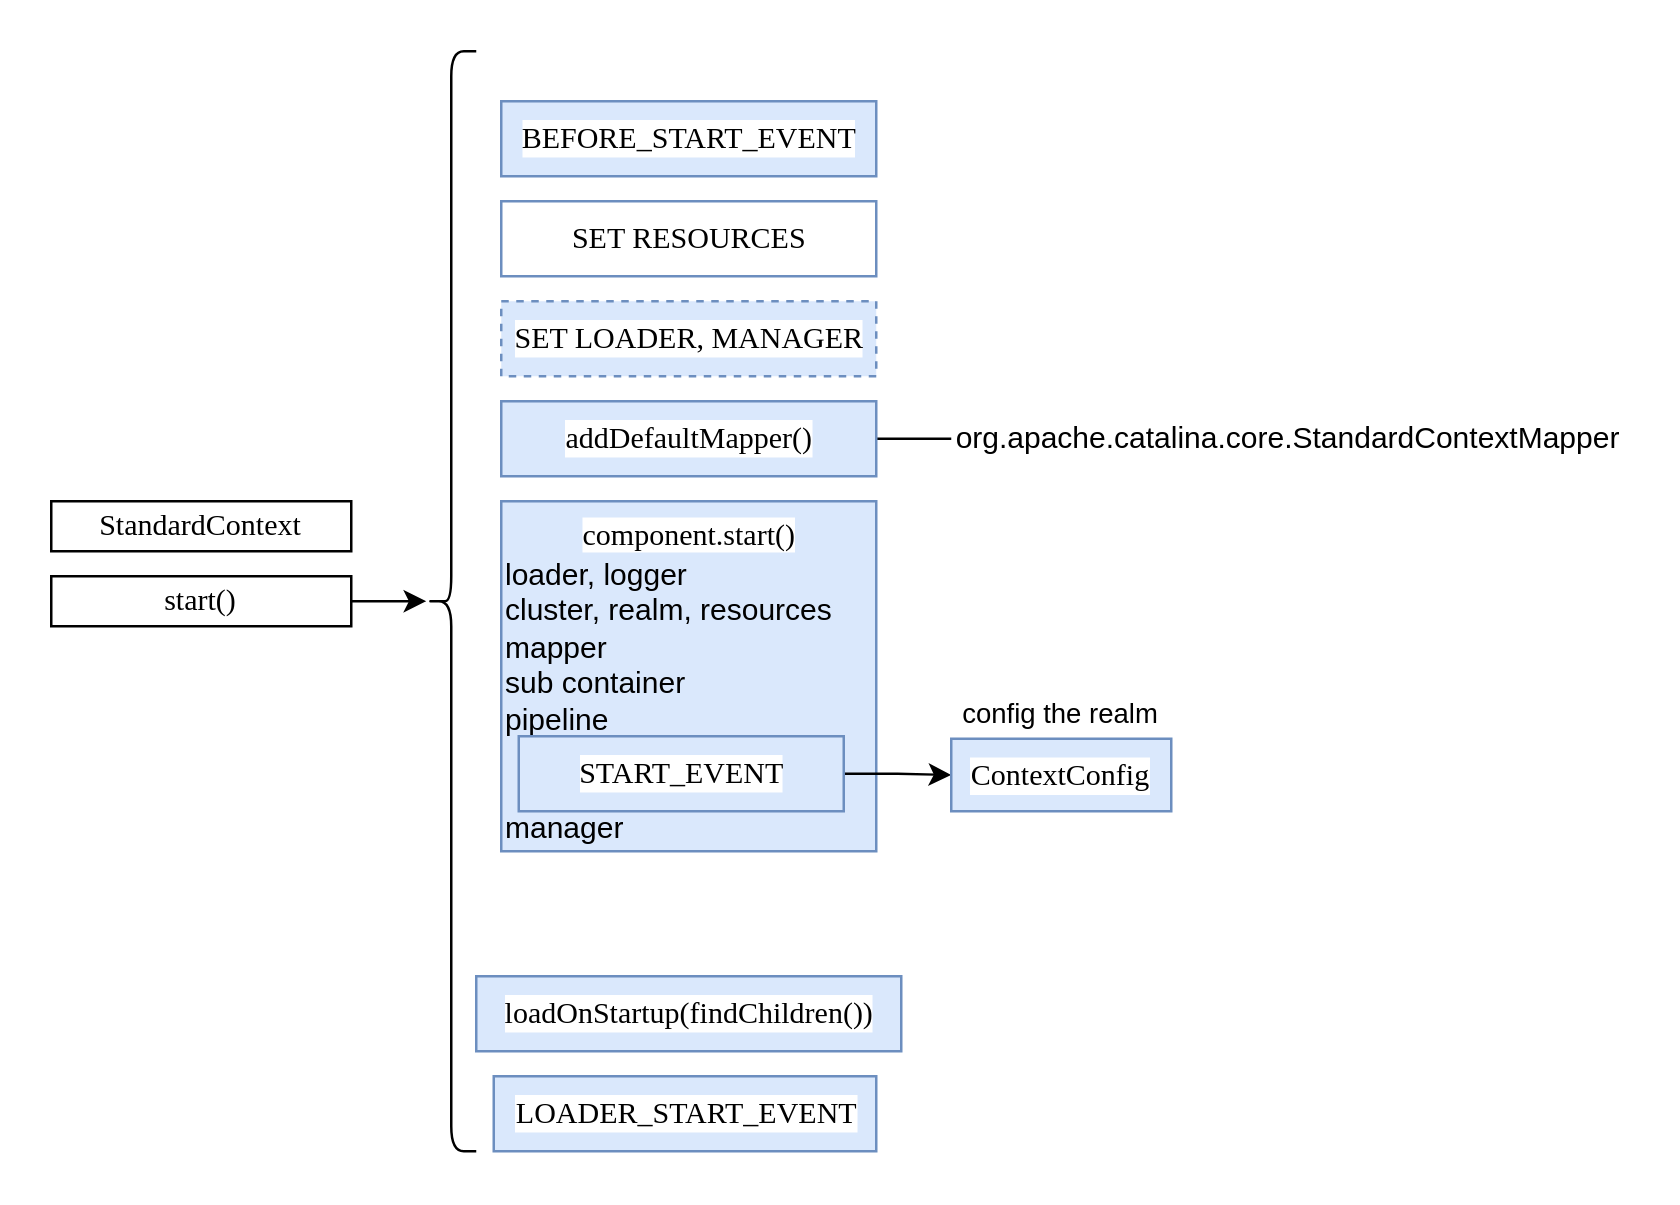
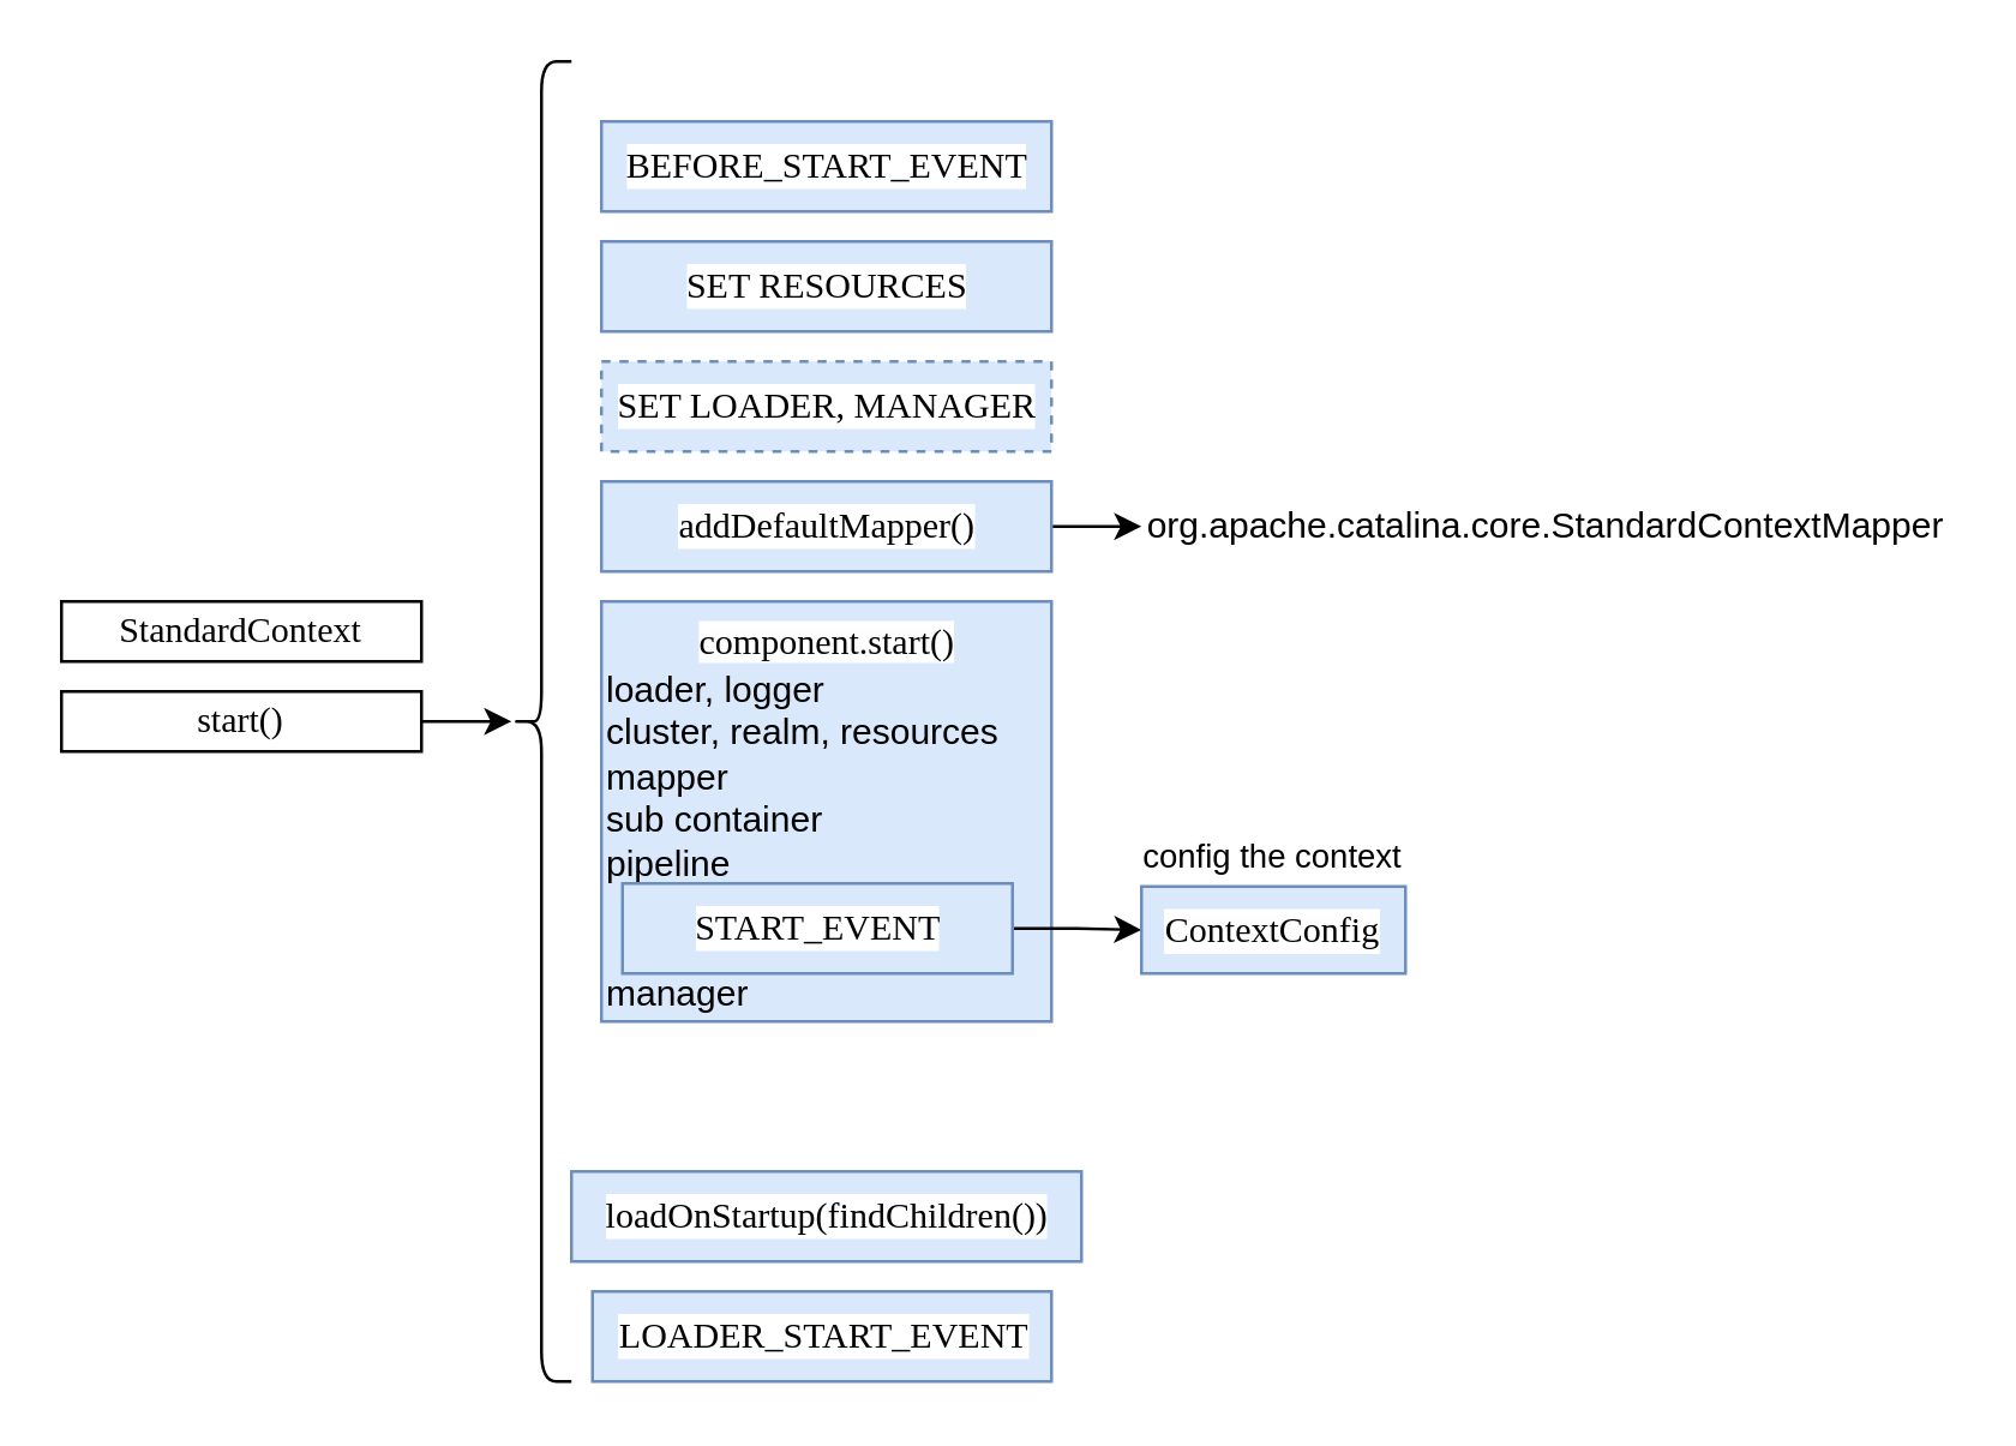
  <mxCell id="0" />
  <mxCell id="1" parent="0" />
  <mxCell id="2" value="&lt;div style=&quot;&quot;&gt;&lt;span style=&quot;background-color: initial; font-family: &amp;quot;Comic Sans MS&amp;quot;;&quot;&gt;StandardContext&lt;/span&gt;&lt;/div&gt;" style="rounded=0;whiteSpace=wrap;html=1;align=center;" vertex="1" parent="1"><mxGeometry x="20" y="200" width="120" height="20" as="geometry" /></mxCell>
  <mxCell id="3" style="edgeStyle=orthogonalEdgeStyle;rounded=0;orthogonalLoop=1;jettySize=auto;html=1;exitX=1;exitY=0.5;exitDx=0;exitDy=0;" edge="1" parent="1" source="4" target="6"><mxGeometry relative="1" as="geometry" /></mxCell>
  <mxCell id="4" value="start()" style="rounded=0;whiteSpace=wrap;html=1;fontFamily=Comic Sans MS;" vertex="1" parent="1"><mxGeometry x="20" y="230" width="120" height="20" as="geometry" /></mxCell>
  <mxCell id="5" value="BEFORE_START_EVENT" style="html=1;fontFamily=Comic Sans MS;rounded=0;labelBackgroundColor=default;fillStyle=auto;fillColor=#dae8fc;strokeColor=#6c8ebf;" vertex="1" parent="1"><mxGeometry x="200" y="40" width="150" height="30" as="geometry" /></mxCell>
  <mxCell id="6" value="" style="shape=curlyBracket;whiteSpace=wrap;html=1;rounded=1;flipH=1;labelPosition=right;verticalLabelPosition=middle;align=left;verticalAlign=middle;direction=west;size=0.5;" vertex="1" parent="1"><mxGeometry x="170" y="20" width="20" height="440" as="geometry" /></mxCell>
- <mxCell id="7" value="SET RESOURCES" style="html=1;fontFamily=Comic Sans MS;rounded=0;labelBackgroundColor=default;fillStyle=auto;fillColor=#ffffff;strokeColor=#6c8ebf;" vertex="1" parent="1"><mxGeometry x="200" y="80" width="150" height="30" as="geometry" /></mxCell>
+ <mxCell id="7" value="SET RESOURCES" style="html=1;fontFamily=Comic Sans MS;rounded=0;labelBackgroundColor=default;fillStyle=auto;fillColor=#dae8fc;strokeColor=#6c8ebf;" vertex="1" parent="1"><mxGeometry x="200" y="80" width="150" height="30" as="geometry" /></mxCell>
  <mxCell id="8" value="SET LOADER, MANAGER" style="html=1;fontFamily=Comic Sans MS;rounded=0;labelBackgroundColor=default;fillStyle=auto;fillColor=#dae8fc;strokeColor=#6c8ebf;dashed=1;" vertex="1" parent="1"><mxGeometry x="200" y="120" width="150" height="30" as="geometry" /></mxCell>
- <mxCell id="9" value="" style="edgeStyle=orthogonalEdgeStyle;rounded=0;orthogonalLoop=1;jettySize=auto;html=1;entryX=0;entryY=0.5;entryDx=0;entryDy=0;endArrow=none;" edge="1" parent="1" source="10" target="11"><mxGeometry relative="1" as="geometry"><mxPoint x="430" y="175" as="targetPoint" /></mxGeometry></mxCell>
+ <mxCell id="9" value="" style="edgeStyle=orthogonalEdgeStyle;rounded=0;orthogonalLoop=1;jettySize=auto;html=1;entryX=0;entryY=0.5;entryDx=0;entryDy=0;" edge="1" parent="1" source="10" target="11"><mxGeometry relative="1" as="geometry"><mxPoint x="430" y="175" as="targetPoint" /></mxGeometry></mxCell>
  <mxCell id="10" value="addDefaultMapper()" style="html=1;fontFamily=Comic Sans MS;rounded=0;labelBackgroundColor=default;fillStyle=auto;fillColor=#dae8fc;strokeColor=#6c8ebf;" vertex="1" parent="1"><mxGeometry x="200" y="160" width="150" height="30" as="geometry" /></mxCell>
  <mxCell id="11" value="org.apache.catalina.core.StandardContextMapper" style="text;html=1;strokeColor=none;fillColor=none;align=center;verticalAlign=middle;whiteSpace=wrap;rounded=0;" vertex="1" parent="1"><mxGeometry x="380" y="160" width="270" height="30" as="geometry" /></mxCell>
  <mxCell id="12" value="component.start()" style="html=1;fontFamily=Comic Sans MS;rounded=0;labelBackgroundColor=default;fillStyle=auto;fillColor=#dae8fc;strokeColor=#6c8ebf;align=center;labelPosition=center;verticalLabelPosition=middle;verticalAlign=top;" vertex="1" parent="1"><mxGeometry x="200" y="200" width="150" height="140" as="geometry" /></mxCell>
  <mxCell id="13" value="loader, logger&lt;br&gt;cluster, realm, resources&lt;br&gt;mapper&lt;br&gt;sub container&lt;br&gt;pipeline&lt;br&gt;&lt;br&gt;&lt;br&gt;manager" style="text;html=1;strokeColor=none;fillColor=none;align=left;verticalAlign=middle;whiteSpace=wrap;rounded=0;" vertex="1" parent="1"><mxGeometry x="200" y="220" width="150" height="120" as="geometry" /></mxCell>
  <mxCell id="14" value="" style="edgeStyle=orthogonalEdgeStyle;rounded=0;orthogonalLoop=1;jettySize=auto;html=1;" edge="1" parent="1" source="15" target="16"><mxGeometry relative="1" as="geometry" /></mxCell>
  <mxCell id="15" value="START_EVENT" style="html=1;fontFamily=Comic Sans MS;rounded=0;labelBackgroundColor=default;fillStyle=auto;fillColor=#dae8fc;strokeColor=#6c8ebf;" vertex="1" parent="1"><mxGeometry x="207" y="294" width="130" height="30" as="geometry" /></mxCell>
  <mxCell id="16" value="ContextConfig" style="whiteSpace=wrap;html=1;fontFamily=Comic Sans MS;fillColor=#dae8fc;strokeColor=#6c8ebf;rounded=0;labelBackgroundColor=default;fillStyle=auto;" vertex="1" parent="1"><mxGeometry x="380" y="295" width="88" height="29" as="geometry" /></mxCell>
- <mxCell id="17" value="&lt;font style=&quot;font-size: 11px;&quot;&gt;config the realm&lt;/font&gt;" style="text;html=1;strokeColor=none;fillColor=none;align=center;verticalAlign=middle;whiteSpace=wrap;rounded=0;fontSize=7;" vertex="1" parent="1"><mxGeometry x="371" y="270" width="106" height="30" as="geometry" /></mxCell>
+ <mxCell id="17" value="&lt;font style=&quot;font-size: 11px;&quot;&gt;config the context&lt;/font&gt;" style="text;html=1;strokeColor=none;fillColor=none;align=center;verticalAlign=middle;whiteSpace=wrap;rounded=0;fontSize=7;" vertex="1" parent="1"><mxGeometry x="371" y="270" width="106" height="30" as="geometry" /></mxCell>
  <mxCell id="18" value="loadOnStartup(findChildren())" style="html=1;fontFamily=Comic Sans MS;rounded=0;labelBackgroundColor=default;fillStyle=auto;fillColor=#dae8fc;strokeColor=#6c8ebf;" vertex="1" parent="1"><mxGeometry x="190" y="390" width="170" height="30" as="geometry" /></mxCell>
  <mxCell id="19" value="LOADER_START_EVENT" style="html=1;fontFamily=Comic Sans MS;rounded=0;labelBackgroundColor=default;fillStyle=auto;fillColor=#dae8fc;strokeColor=#6c8ebf;" vertex="1" parent="1"><mxGeometry x="197" y="430" width="153" height="30" as="geometry" /></mxCell>
